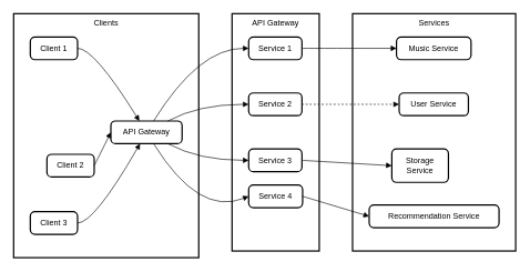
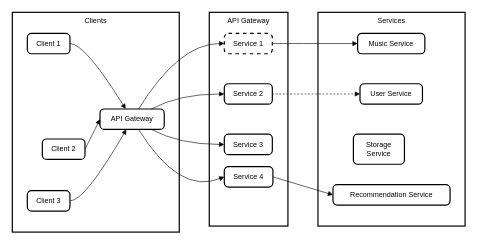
  <mxCell id="0" />
  <mxCell id="1" parent="0" />
  <mxCell id="2" value="Services" style="whiteSpace=wrap;strokeWidth=2;verticalAlign=top;" vertex="1" parent="1"><mxGeometry x="529" width="245" height="356" as="geometry" y="20" /></mxCell>
  <mxCell id="3" value="Music Service" style="rounded=1;absoluteArcSize=1;arcSize=14;whiteSpace=wrap;strokeWidth=2;" vertex="1" parent="1"><mxGeometry x="595" y="55" width="112" height="34" as="geometry" /></mxCell>
  <mxCell id="4" value="User Service" style="rounded=1;absoluteArcSize=1;arcSize=14;whiteSpace=wrap;strokeWidth=2;" vertex="1" parent="1"><mxGeometry x="599" y="139" width="104" height="34" as="geometry" /></mxCell>
  <mxCell id="5" value="Storage Service" style="rounded=1;absoluteArcSize=1;arcSize=14;whiteSpace=wrap;strokeWidth=2;" vertex="1" parent="1"><mxGeometry x="588" y="223" width="85" height="50" as="geometry" /></mxCell>
  <mxCell id="6" value="Recommendation Service" style="rounded=1;absoluteArcSize=1;arcSize=14;whiteSpace=wrap;strokeWidth=2;" vertex="1" parent="1"><mxGeometry x="554" y="307" width="195" height="34" as="geometry" /></mxCell>
  <mxCell id="7" value="API Gateway" style="whiteSpace=wrap;strokeWidth=2;verticalAlign=top;" vertex="1" parent="1"><mxGeometry x="348" width="131" height="356" as="geometry" y="20" /></mxCell>
- <mxCell id="8" value="Service 1" style="rounded=1;absoluteArcSize=1;arcSize=14;whiteSpace=wrap;strokeWidth=2;" vertex="1" parent="1"><mxGeometry x="373" y="55" width="80" height="34" as="geometry" /></mxCell>
+ <mxCell id="8" value="Service 1" style="rounded=1;absoluteArcSize=1;arcSize=14;whiteSpace=wrap;strokeWidth=2;dashed=1;" vertex="1" parent="1"><mxGeometry x="373" y="55" width="80" height="34" as="geometry" /></mxCell>
  <mxCell id="9" value="Service 2" style="rounded=1;absoluteArcSize=1;arcSize=14;whiteSpace=wrap;strokeWidth=2;" vertex="1" parent="1"><mxGeometry x="373" y="139" width="80" height="34" as="geometry" /></mxCell>
  <mxCell id="10" value="Service 3" style="rounded=1;absoluteArcSize=1;arcSize=14;whiteSpace=wrap;strokeWidth=2;" vertex="1" parent="1"><mxGeometry x="373" y="223" width="80" height="34" as="geometry" /></mxCell>
  <mxCell id="11" value="Service 4" style="rounded=1;absoluteArcSize=1;arcSize=14;whiteSpace=wrap;strokeWidth=2;" vertex="1" parent="1"><mxGeometry x="373" y="277" width="81" height="34" as="geometry" /></mxCell>
  <mxCell id="12" value="Clients" style="whiteSpace=wrap;strokeWidth=2;verticalAlign=top;" vertex="1" parent="1"><mxGeometry width="278" height="366" as="geometry" x="20" y="20" /></mxCell>
  <mxCell id="13" value="API Gateway" style="rounded=1;absoluteArcSize=1;arcSize=14;whiteSpace=wrap;strokeWidth=2;" vertex="1" parent="1"><mxGeometry x="166" y="181" width="107" height="34" as="geometry" /></mxCell>
  <mxCell id="14" value="Client 1" style="rounded=1;absoluteArcSize=1;arcSize=14;whiteSpace=wrap;strokeWidth=2;" vertex="1" parent="1"><mxGeometry x="45" y="55" width="71" height="34" as="geometry" /></mxCell>
  <mxCell id="15" value="Client 2" style="rounded=1;absoluteArcSize=1;arcSize=14;whiteSpace=wrap;strokeWidth=2;" vertex="1" parent="1"><mxGeometry x="70" y="231" width="71" height="34" as="geometry" /></mxCell>
  <mxCell id="16" value="Client 3" style="rounded=1;absoluteArcSize=1;arcSize=14;whiteSpace=wrap;strokeWidth=2;" vertex="1" parent="1"><mxGeometry x="45" y="317" width="71" height="34" as="geometry" /></mxCell>
  <mxCell id="17" value="" style="curved=1;startArrow=none;endArrow=block;exitX=1;exitY=0.5;entryX=0.4;entryY=0;" edge="1" parent="1" source="14" target="13"><mxGeometry relative="1" as="geometry"><Array as="points"><mxPoint x="141" y="72" /></Array></mxGeometry></mxCell>
  <mxCell id="18" value="" style="curved=1;startArrow=none;endArrow=block;exitX=1;exitY=0.5;entryX=0;entryY=0.5;" edge="1" parent="1" source="15" target="13"><mxGeometry relative="1" as="geometry"><Array as="points" /></mxGeometry></mxCell>
  <mxCell id="19" value="" style="curved=1;startArrow=none;endArrow=block;exitX=1;exitY=0.5;entryX=0.41;entryY=1;" edge="1" parent="1" source="16" target="13"><mxGeometry relative="1" as="geometry"><Array as="points"><mxPoint x="141" y="334" /></Array></mxGeometry></mxCell>
  <mxCell id="20" value="" style="curved=1;startArrow=none;endArrow=block;exitX=0.6;exitY=0;entryX=0.01;entryY=0.5;" edge="1" parent="1" source="13" target="8"><mxGeometry relative="1" as="geometry"><Array as="points"><mxPoint x="298" y="72" /></Array></mxGeometry></mxCell>
  <mxCell id="21" value="" style="curved=1;startArrow=none;endArrow=block;exitX=0.8;exitY=0;entryX=0.01;entryY=0.5;" edge="1" parent="1" source="13" target="9"><mxGeometry relative="1" as="geometry"><Array as="points"><mxPoint x="298" y="156" /></Array></mxGeometry></mxCell>
  <mxCell id="22" value="" style="curved=1;startArrow=none;endArrow=block;exitX=0.8;exitY=1;entryX=0.01;entryY=0.5;" edge="1" parent="1" source="13" target="10"><mxGeometry relative="1" as="geometry"><Array as="points"><mxPoint x="298" y="240" /></Array></mxGeometry></mxCell>
  <mxCell id="23" value="" style="curved=1;startArrow=none;endArrow=block;exitX=0.6;exitY=1;entryX=0;entryY=0.5;" edge="1" parent="1" source="13" target="11"><mxGeometry relative="1" as="geometry"><Array as="points"><mxPoint x="298" y="324" /></Array></mxGeometry></mxCell>
  <mxCell id="24" value="" style="curved=1;startArrow=none;endArrow=block;exitX=1;exitY=0.5;entryX=0;entryY=0.5;" edge="1" parent="1" source="8" target="3"><mxGeometry relative="1" as="geometry"><Array as="points" /></mxGeometry></mxCell>
  <mxCell id="25" value="" style="curved=1;startArrow=none;endArrow=block;exitX=1;exitY=0.5;entryX=0;entryY=0.5;dashed=1;" edge="1" parent="1" source="9" target="4"><mxGeometry relative="1" as="geometry"><Array as="points" /></mxGeometry></mxCell>
- <mxCell id="26" value="" style="curved=1;startArrow=none;endArrow=block;exitX=1;exitY=0.5;entryX=0;entryY=0.5;" edge="1" parent="1" source="10" target="5"><mxGeometry relative="1" as="geometry"><Array as="points" /></mxGeometry></mxCell>
  <mxCell id="27" value="" style="curved=1;startArrow=none;endArrow=block;exitX=1;exitY=0.5;entryX=0;entryY=0.5;" edge="1" parent="1" source="11" target="6"><mxGeometry relative="1" as="geometry"><Array as="points" /></mxGeometry></mxCell>
